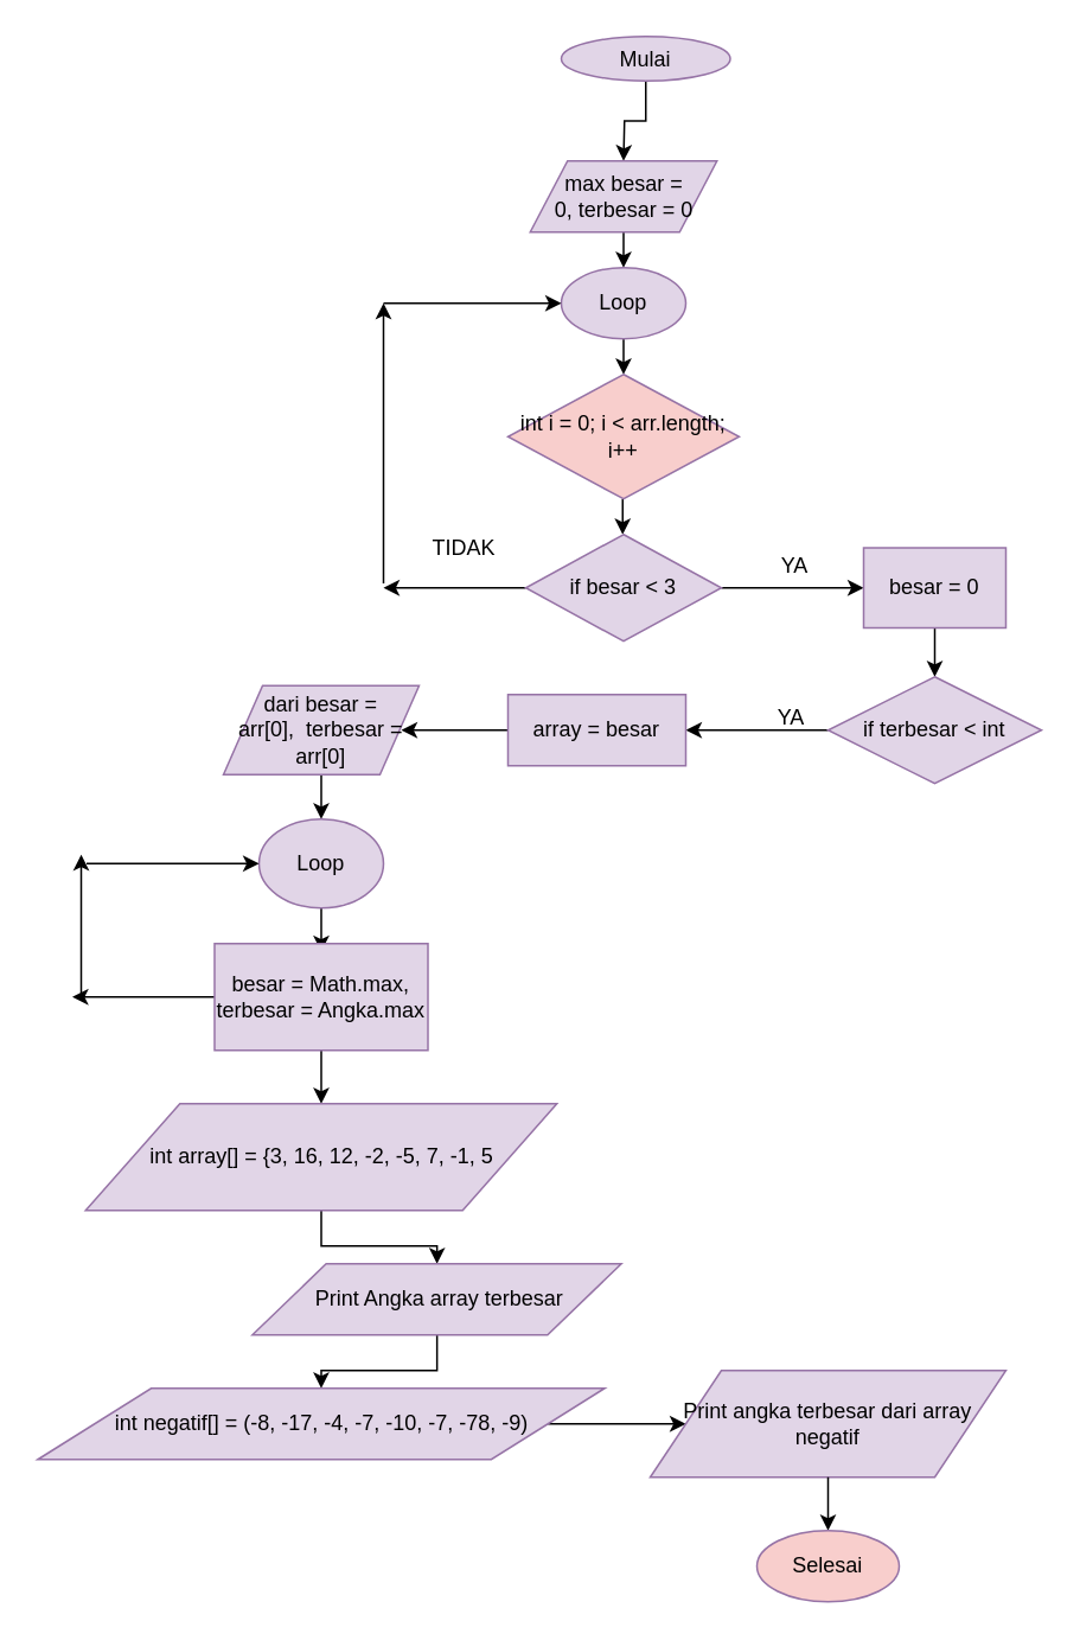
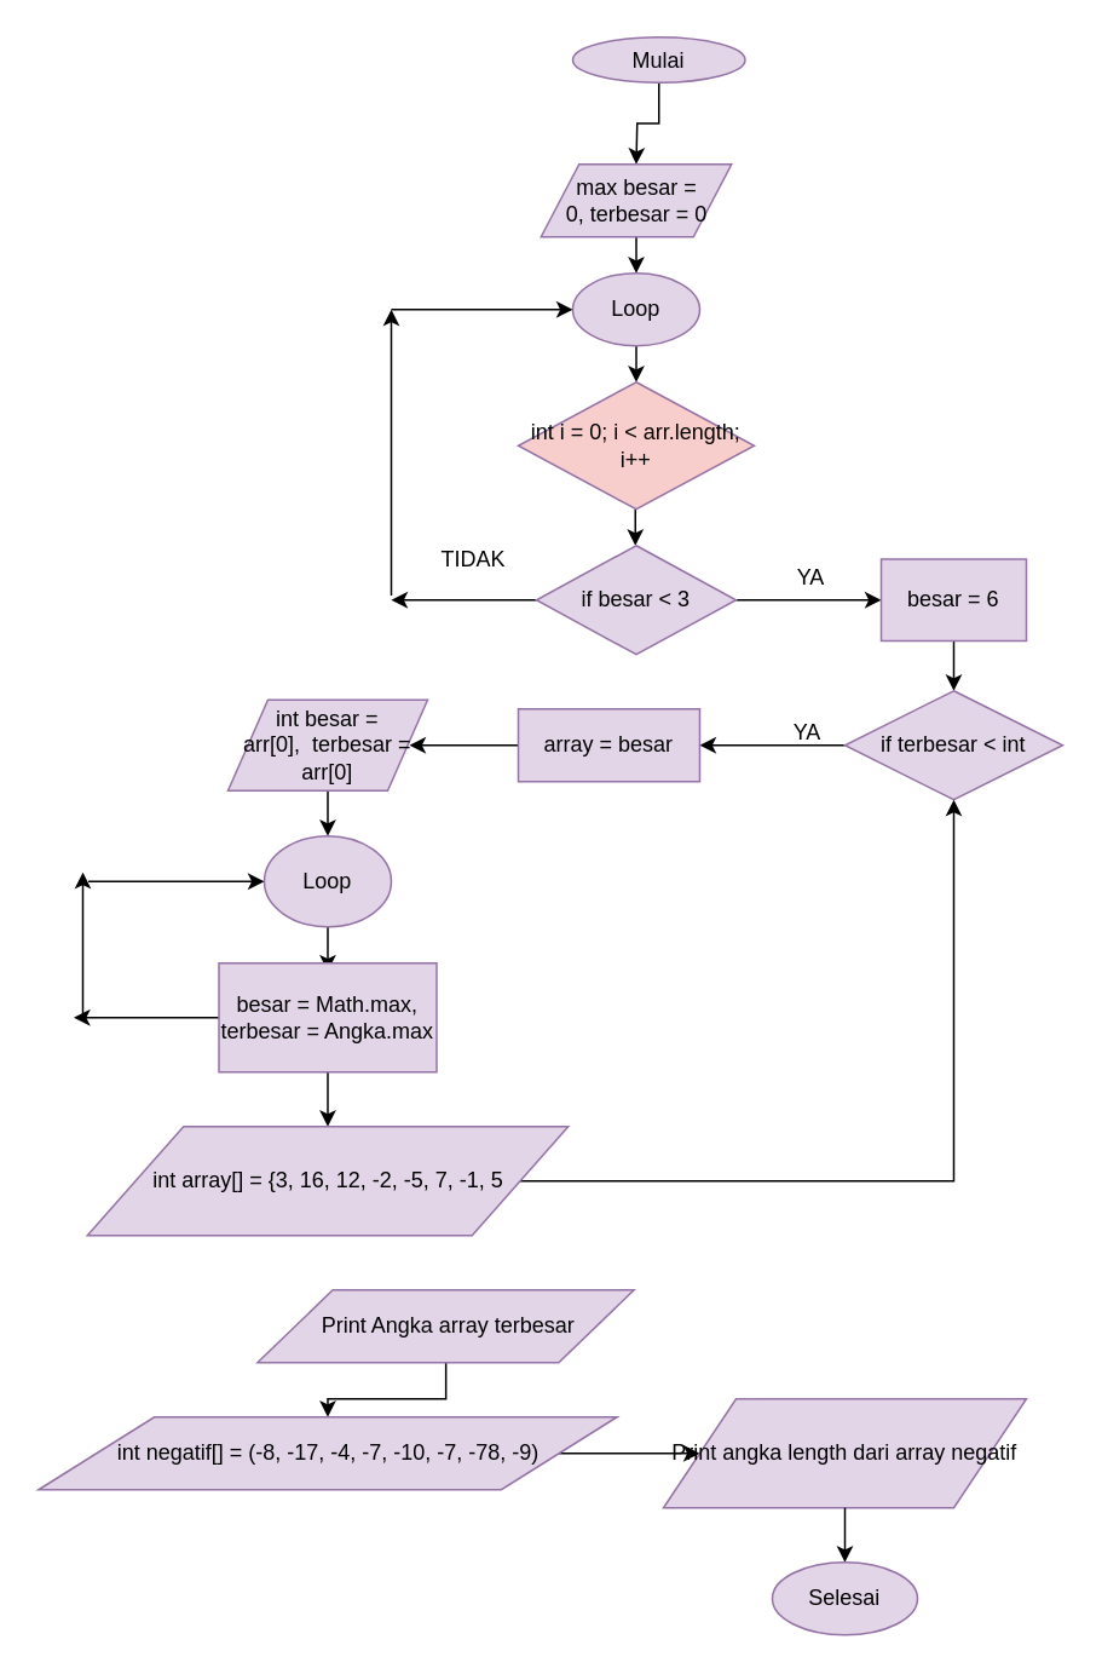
  <mxCell id="0" />
  <mxCell id="1" parent="0" />
  <mxCell id="2" value="" style="edgeStyle=orthogonalEdgeStyle;rounded=0;orthogonalLoop=1;jettySize=auto;html=1;" edge="1" parent="1" source="3"><mxGeometry relative="1" as="geometry"><mxPoint x="350" y="90" as="targetPoint" /></mxGeometry></mxCell>
  <mxCell id="3" value="Mulai" style="ellipse;whiteSpace=wrap;html=1;fillColor=#e1d5e7;strokeColor=#9673a6;" vertex="1" parent="1"><mxGeometry x="315" y="20" width="95" height="25" as="geometry" /></mxCell>
  <mxCell id="4" value="" style="edgeStyle=orthogonalEdgeStyle;rounded=0;orthogonalLoop=1;jettySize=auto;html=1;" edge="1" parent="1" source="5"><mxGeometry relative="1" as="geometry"><mxPoint x="350" y="150" as="targetPoint" /></mxGeometry></mxCell>
  <mxCell id="5" value="&lt;div&gt;max besar = 0,&lt;span&gt;&amp;nbsp;terbesar = 0&lt;/span&gt;&lt;/div&gt;" style="shape=parallelogram;perimeter=parallelogramPerimeter;whiteSpace=wrap;html=1;fillColor=#e1d5e7;strokeColor=#9673a6;" vertex="1" parent="1"><mxGeometry x="297.5" y="90" width="105" height="40" as="geometry" /></mxCell>
  <mxCell id="6" value="" style="edgeStyle=orthogonalEdgeStyle;rounded=0;orthogonalLoop=1;jettySize=auto;html=1;" edge="1" parent="1" source="7"><mxGeometry relative="1" as="geometry"><mxPoint x="350" y="210" as="targetPoint" /></mxGeometry></mxCell>
  <mxCell id="7" value="Loop" style="ellipse;whiteSpace=wrap;html=1;fillColor=#e1d5e7;strokeColor=#9673a6;" vertex="1" parent="1"><mxGeometry x="315" y="150" width="70" height="40" as="geometry" /></mxCell>
  <mxCell id="8" value="" style="edgeStyle=orthogonalEdgeStyle;rounded=0;orthogonalLoop=1;jettySize=auto;html=1;" edge="1" parent="1"><mxGeometry relative="1" as="geometry"><mxPoint x="349.5" y="280" as="sourcePoint" /><mxPoint x="349.5" y="300" as="targetPoint" /></mxGeometry></mxCell>
  <mxCell id="9" value="int i = 0; i &amp;lt; arr.length; i++" style="rhombus;whiteSpace=wrap;html=1;fillColor=#f8cecc;strokeColor=#9673a6;" vertex="1" parent="1"><mxGeometry x="285" y="210" width="130" height="70" as="geometry" /></mxCell>
  <mxCell id="10" value="" style="edgeStyle=orthogonalEdgeStyle;rounded=0;orthogonalLoop=1;jettySize=auto;html=1;" edge="1" parent="1" source="12"><mxGeometry relative="1" as="geometry"><mxPoint x="485" y="330" as="targetPoint" /></mxGeometry></mxCell>
  <mxCell id="11" value="" style="edgeStyle=orthogonalEdgeStyle;rounded=0;orthogonalLoop=1;jettySize=auto;html=1;" edge="1" parent="1" source="12"><mxGeometry relative="1" as="geometry"><mxPoint x="215" y="330" as="targetPoint" /></mxGeometry></mxCell>
  <mxCell id="12" value="if besar &amp;lt; 3" style="rhombus;whiteSpace=wrap;html=1;fillColor=#e1d5e7;strokeColor=#9673a6;" vertex="1" parent="1"><mxGeometry x="295" y="300" width="110" height="60" as="geometry" /></mxCell>
  <mxCell id="13" value="" style="edgeStyle=orthogonalEdgeStyle;rounded=0;orthogonalLoop=1;jettySize=auto;html=1;" edge="1" parent="1" source="14"><mxGeometry relative="1" as="geometry"><mxPoint x="525" y="380" as="targetPoint" /></mxGeometry></mxCell>
- <mxCell id="14" value="besar = 0" style="rounded=0;whiteSpace=wrap;html=1;fillColor=#e1d5e7;strokeColor=#9673a6;" vertex="1" parent="1"><mxGeometry x="485" y="307.5" width="80" height="45" as="geometry" /></mxCell>
+ <mxCell id="14" value="besar = 6" style="rounded=0;whiteSpace=wrap;html=1;fillColor=#e1d5e7;strokeColor=#9673a6;" vertex="1" parent="1"><mxGeometry x="485" y="307.5" width="80" height="45" as="geometry" /></mxCell>
  <mxCell id="15" value="YA" style="text;html=1;align=center;verticalAlign=middle;resizable=0;points=[];autosize=1;" vertex="1" parent="1"><mxGeometry x="431" y="307.5" width="30" height="20" as="geometry" /></mxCell>
  <mxCell id="16" value="TIDAK" style="text;html=1;align=center;verticalAlign=middle;resizable=0;points=[];autosize=1;" vertex="1" parent="1"><mxGeometry x="235" y="297.5" width="50" height="20" as="geometry" /></mxCell>
  <mxCell id="17" value="" style="endArrow=classic;html=1;" edge="1" parent="1"><mxGeometry width="50" height="50" relative="1" as="geometry"><mxPoint x="215" y="327.5" as="sourcePoint" /><mxPoint x="215" y="170" as="targetPoint" /></mxGeometry></mxCell>
  <mxCell id="18" value="" style="endArrow=classic;html=1;entryX=0;entryY=0.5;entryDx=0;entryDy=0;" edge="1" parent="1" target="7"><mxGeometry width="50" height="50" relative="1" as="geometry"><mxPoint x="215" y="170" as="sourcePoint" /><mxPoint x="265" y="120" as="targetPoint" /></mxGeometry></mxCell>
  <mxCell id="19" value="" style="edgeStyle=orthogonalEdgeStyle;rounded=0;orthogonalLoop=1;jettySize=auto;html=1;" edge="1" parent="1" source="20"><mxGeometry relative="1" as="geometry"><mxPoint x="385" y="410" as="targetPoint" /></mxGeometry></mxCell>
  <mxCell id="20" value="if terbesar &amp;lt; int" style="rhombus;whiteSpace=wrap;html=1;fillColor=#e1d5e7;strokeColor=#9673a6;" vertex="1" parent="1"><mxGeometry x="465" y="380" width="120" height="60" as="geometry" /></mxCell>
  <mxCell id="21" value="YA" style="text;html=1;align=center;verticalAlign=middle;resizable=0;points=[];autosize=1;" vertex="1" parent="1"><mxGeometry x="429" y="393" width="30" height="20" as="geometry" /></mxCell>
  <mxCell id="22" value="" style="edgeStyle=orthogonalEdgeStyle;rounded=0;orthogonalLoop=1;jettySize=auto;html=1;" edge="1" parent="1" source="23"><mxGeometry relative="1" as="geometry"><mxPoint x="225" y="410" as="targetPoint" /></mxGeometry></mxCell>
  <mxCell id="23" value="array = besar" style="rounded=0;whiteSpace=wrap;html=1;fillColor=#e1d5e7;strokeColor=#9673a6;" vertex="1" parent="1"><mxGeometry x="285" y="390" width="100" height="40" as="geometry" /></mxCell>
  <mxCell id="24" value="" style="edgeStyle=orthogonalEdgeStyle;rounded=0;orthogonalLoop=1;jettySize=auto;html=1;" edge="1" parent="1" source="25"><mxGeometry relative="1" as="geometry"><mxPoint x="180" y="460" as="targetPoint" /></mxGeometry></mxCell>
- <mxCell id="25" value="&lt;div&gt;dari besar = arr[0],&amp;nbsp;&amp;nbsp;&lt;span&gt;terbesar = arr[0]&lt;/span&gt;&lt;/div&gt;" style="shape=parallelogram;perimeter=parallelogramPerimeter;whiteSpace=wrap;html=1;fillColor=#e1d5e7;strokeColor=#9673a6;" vertex="1" parent="1"><mxGeometry x="125" y="385" width="110" height="50" as="geometry" /></mxCell>
+ <mxCell id="25" value="&lt;div&gt;int besar = arr[0],&amp;nbsp;&amp;nbsp;&lt;span&gt;terbesar = arr[0]&lt;/span&gt;&lt;/div&gt;" style="shape=parallelogram;perimeter=parallelogramPerimeter;whiteSpace=wrap;html=1;fillColor=#e1d5e7;strokeColor=#9673a6;" vertex="1" parent="1"><mxGeometry x="125" y="385" width="110" height="50" as="geometry" /></mxCell>
  <mxCell id="26" value="" style="edgeStyle=orthogonalEdgeStyle;rounded=0;orthogonalLoop=1;jettySize=auto;html=1;" edge="1" parent="1" source="27"><mxGeometry relative="1" as="geometry"><mxPoint x="180" y="534.5" as="targetPoint" /></mxGeometry></mxCell>
  <mxCell id="27" value="Loop" style="ellipse;whiteSpace=wrap;html=1;fillColor=#e1d5e7;strokeColor=#9673a6;" vertex="1" parent="1"><mxGeometry x="145" y="460" width="70" height="50" as="geometry" /></mxCell>
  <mxCell id="28" value="" style="edgeStyle=orthogonalEdgeStyle;rounded=0;orthogonalLoop=1;jettySize=auto;html=1;" edge="1" parent="1" source="30"><mxGeometry relative="1" as="geometry"><mxPoint x="180" y="620" as="targetPoint" /></mxGeometry></mxCell>
  <mxCell id="29" value="" style="edgeStyle=orthogonalEdgeStyle;rounded=0;orthogonalLoop=1;jettySize=auto;html=1;" edge="1" parent="1" source="30"><mxGeometry relative="1" as="geometry"><mxPoint x="40" y="560" as="targetPoint" /></mxGeometry></mxCell>
  <mxCell id="30" value="besar = Math.max,&lt;br&gt;terbesar = Angka.max" style="rounded=0;whiteSpace=wrap;html=1;fillColor=#e1d5e7;strokeColor=#9673a6;" vertex="1" parent="1"><mxGeometry x="120" y="530" width="120" height="60" as="geometry" /></mxCell>
- <mxCell id="31" value="" style="edgeStyle=orthogonalEdgeStyle;rounded=0;orthogonalLoop=1;jettySize=auto;html=1;" edge="1" parent="1" source="32" target="34"><mxGeometry relative="1" as="geometry" /></mxCell>
+ <mxCell id="31" value="" style="edgeStyle=orthogonalEdgeStyle;rounded=0;orthogonalLoop=1;jettySize=auto;html=1;" edge="1" parent="1" source="32" target="20"><mxGeometry relative="1" as="geometry" /></mxCell>
  <mxCell id="32" value="int array[] = {3, 16, 12, -2, -5, 7, -1, 5" style="shape=parallelogram;perimeter=parallelogramPerimeter;whiteSpace=wrap;html=1;fillColor=#e1d5e7;strokeColor=#9673a6;" vertex="1" parent="1"><mxGeometry x="47.5" y="620" width="265" height="60" as="geometry" /></mxCell>
  <mxCell id="33" value="" style="edgeStyle=orthogonalEdgeStyle;rounded=0;orthogonalLoop=1;jettySize=auto;html=1;" edge="1" parent="1" source="34" target="36"><mxGeometry relative="1" as="geometry" /></mxCell>
  <mxCell id="34" value="&amp;nbsp;Print Angka array terbesar" style="shape=parallelogram;perimeter=parallelogramPerimeter;whiteSpace=wrap;html=1;fillColor=#e1d5e7;strokeColor=#9673a6;" vertex="1" parent="1"><mxGeometry x="141.25" y="710" width="207.5" height="40" as="geometry" /></mxCell>
  <mxCell id="35" value="" style="edgeStyle=orthogonalEdgeStyle;rounded=0;orthogonalLoop=1;jettySize=auto;html=1;" edge="1" parent="1" source="36"><mxGeometry relative="1" as="geometry"><mxPoint x="385" y="800" as="targetPoint" /></mxGeometry></mxCell>
  <mxCell id="36" value="int negatif[] = (-8, -17, -4, -7, -10, -7, -78, -9)" style="shape=parallelogram;perimeter=parallelogramPerimeter;whiteSpace=wrap;html=1;fillColor=#e1d5e7;strokeColor=#9673a6;" vertex="1" parent="1"><mxGeometry x="20.63" y="780" width="318.75" height="40" as="geometry" /></mxCell>
  <mxCell id="37" value="" style="endArrow=classic;html=1;" edge="1" parent="1"><mxGeometry width="50" height="50" relative="1" as="geometry"><mxPoint x="45" y="560" as="sourcePoint" /><mxPoint x="45" y="480" as="targetPoint" /></mxGeometry></mxCell>
  <mxCell id="38" value="" style="endArrow=classic;html=1;entryX=0;entryY=0.5;entryDx=0;entryDy=0;" edge="1" parent="1" target="27"><mxGeometry width="50" height="50" relative="1" as="geometry"><mxPoint x="48" y="485" as="sourcePoint" /><mxPoint x="97.5" y="440" as="targetPoint" /></mxGeometry></mxCell>
- <mxCell id="39" value="Print angka terbesar dari array negatif" style="shape=parallelogram;perimeter=parallelogramPerimeter;whiteSpace=wrap;html=1;fillColor=#e1d5e7;strokeColor=#9673a6;" vertex="1" parent="1"><mxGeometry x="365" y="770" width="200" height="60" as="geometry" /></mxCell>
+ <mxCell id="39" value="Print angka length dari array negatif" style="shape=parallelogram;perimeter=parallelogramPerimeter;whiteSpace=wrap;html=1;fillColor=#e1d5e7;strokeColor=#9673a6;" vertex="1" parent="1"><mxGeometry x="365" y="770" width="200" height="60" as="geometry" /></mxCell>
  <mxCell id="40" value="" style="endArrow=classic;html=1;" edge="1" parent="1"><mxGeometry width="50" height="50" relative="1" as="geometry"><mxPoint x="465" y="830" as="sourcePoint" /><mxPoint x="465" y="860" as="targetPoint" /></mxGeometry></mxCell>
- <mxCell id="41" value="Selesai" style="ellipse;whiteSpace=wrap;html=1;fillColor=#f8cecc;strokeColor=#9673a6;" vertex="1" parent="1"><mxGeometry x="425" y="860" width="80" height="40" as="geometry" /></mxCell>
+ <mxCell id="41" value="Selesai" style="ellipse;whiteSpace=wrap;html=1;fillColor=#e1d5e7;strokeColor=#9673a6;" vertex="1" parent="1"><mxGeometry x="425" y="860" width="80" height="40" as="geometry" /></mxCell>
